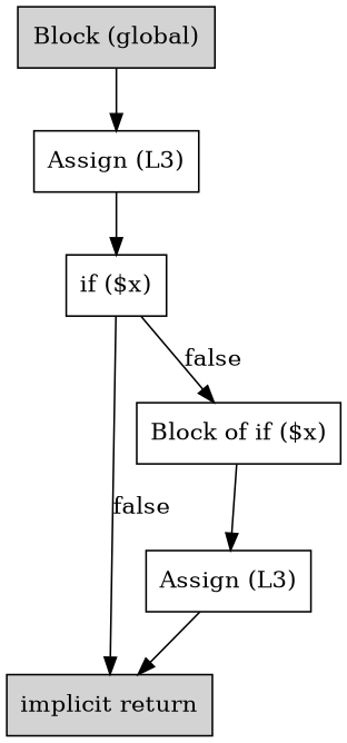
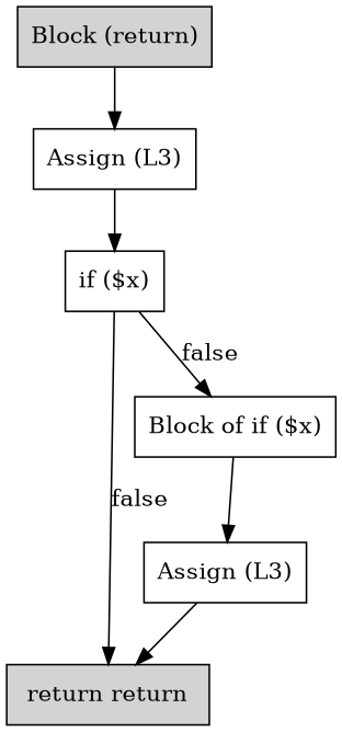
  digraph {
    node [shape=box]
-   n1 [label="implicit return" style=filled]
-   n2 [label="Block (global)" style=filled]
+   n1 [label="return return" style=filled]
+   n2 [label="Block (return)" style=filled]
    n3 [label="Assign (L3)"]
    n4 [label="if ($x)"]
    n5 [label="Block of if ($x)"]
    n6 [label="Assign (L3)"]
    n2 -> n3
    n3 -> n4
    n4 -> n1 [label=false]
    n4 -> n5 [label=false]
    n5 -> n6
    n6 -> n1
  }
